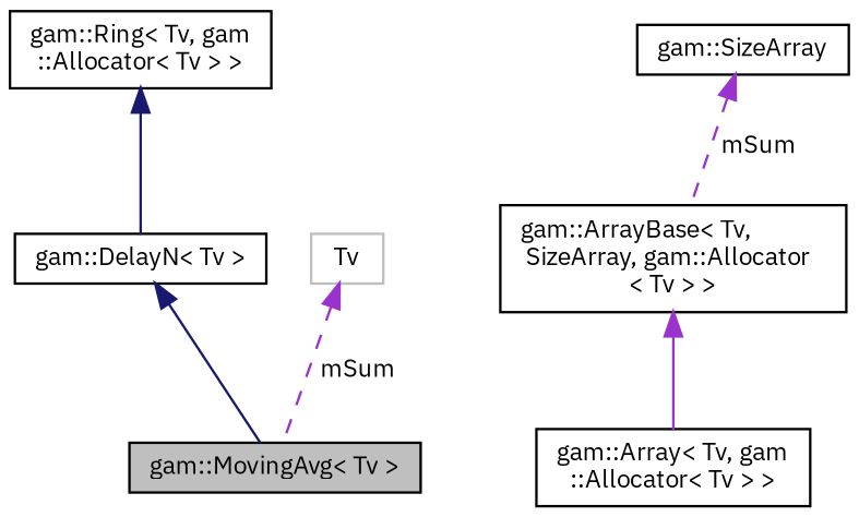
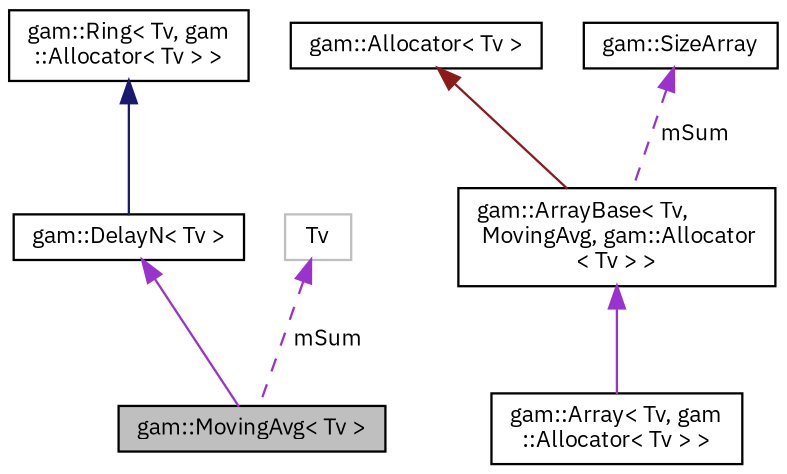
  digraph {
    fontname="IBM Plex Sans"
    node [color=black fontname="IBM Plex Sans" fontsize=10 shape=record]
    edge [color=darkorchid3 dir=back fontname="IBM Plex Sans" fontsize=10 labelfontname="FreeSans.ttf" labelfontsize=10 style=solid]
    n1 [fillcolor=grey75 fontcolor=black height=0.2 label="gam::MovingAvg\< Tv \>" style=filled width=0.4]
    n2 [height=0.2 label="gam::DelayN\< Tv \>" width=0.4]
    n3 [height=0.2 label="gam::Ring\< Tv, gam\l::Allocator\< Tv \> \>" width=0.4]
    n4 [height=0.2 label="gam::Array\< Tv, gam\l::Allocator\< Tv \> \>" width=0.4]
-   n5 [height=0.2 label="gam::ArrayBase\< Tv,\l SizeArray, gam::Allocator\l\< Tv \> \>" width=0.4]
+   n5 [height=0.2 label="gam::ArrayBase\< Tv,\l MovingAvg, gam::Allocator\l\< Tv \> \>" width=0.4]
+   n6 [height=0.2 label="gam::Allocator\< Tv \>" width=0.4]
    n7 [height=0.2 label="gam::SizeArray" width=0.4]
    n8 [color=grey75 height=0.2 label=Tv width=0.4]
-   n2 -> n1 [color=midnightblue]
+   n2 -> n1
    n3 -> n2 [color=midnightblue]
    n5 -> n4
+   n6 -> n5 [color=firebrick4]
    n7 -> n5 [label=" mSum" style=dashed]
    n8 -> n1 [label=" mSum" style=dashed]
  }
